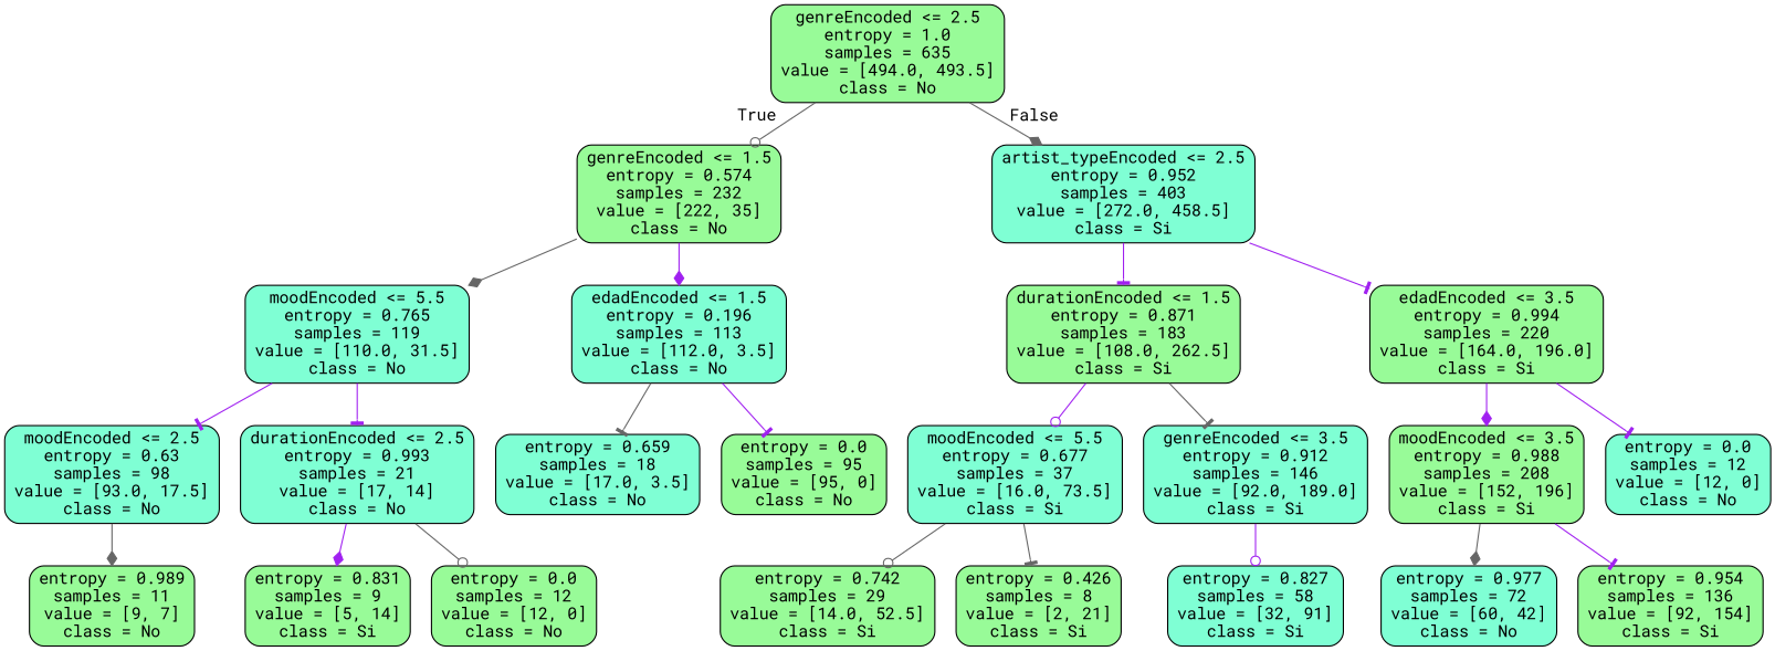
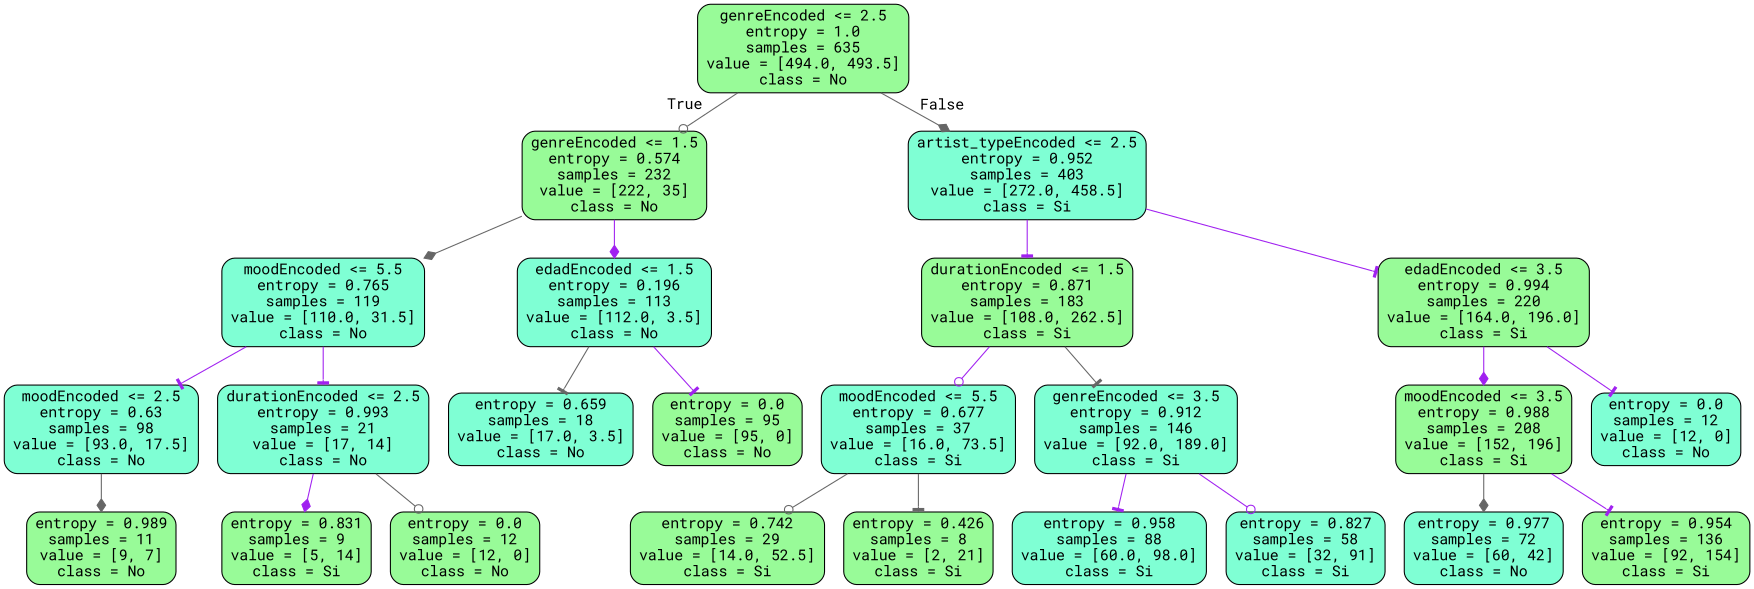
  digraph {
    fontname="Roboto Mono"
    node [color=black fillcolor=palegreen fontname="Roboto Mono" shape=box style="filled, rounded"]
    edge [arrowhead=tee color=purple fontname="Roboto Mono"]
    n1 [label="genreEncoded <= 2.5\nentropy = 1.0\nsamples = 635\nvalue = [494.0, 493.5]\nclass = No"]
    n2 [label="genreEncoded <= 1.5\nentropy = 0.574\nsamples = 232\nvalue = [222, 35]\nclass = No"]
    n3 [fillcolor=aquamarine label="artist_typeEncoded <= 2.5\nentropy = 0.952\nsamples = 403\nvalue = [272.0, 458.5]\nclass = Si"]
    n4 [fillcolor=aquamarine label="moodEncoded <= 5.5\nentropy = 0.765\nsamples = 119\nvalue = [110.0, 31.5]\nclass = No"]
    n5 [fillcolor=aquamarine label="edadEncoded <= 1.5\nentropy = 0.196\nsamples = 113\nvalue = [112.0, 3.5]\nclass = No"]
    n6 [label="durationEncoded <= 1.5\nentropy = 0.871\nsamples = 183\nvalue = [108.0, 262.5]\nclass = Si"]
    n7 [label="edadEncoded <= 3.5\nentropy = 0.994\nsamples = 220\nvalue = [164.0, 196.0]\nclass = Si"]
    n8 [fillcolor=aquamarine label="moodEncoded <= 2.5\nentropy = 0.63\nsamples = 98\nvalue = [93.0, 17.5]\nclass = No"]
    n9 [fillcolor=aquamarine label="durationEncoded <= 2.5\nentropy = 0.993\nsamples = 21\nvalue = [17, 14]\nclass = No"]
    n10 [fillcolor=aquamarine label="entropy = 0.659\nsamples = 18\nvalue = [17.0, 3.5]\nclass = No"]
    n11 [label="entropy = 0.0\nsamples = 95\nvalue = [95, 0]\nclass = No"]
    n12 [label="entropy = 0.989\nsamples = 11\nvalue = [9, 7]\nclass = No"]
    n13 [label="entropy = 0.831\nsamples = 9\nvalue = [5, 14]\nclass = Si"]
    n14 [label="entropy = 0.0\nsamples = 12\nvalue = [12, 0]\nclass = No"]
    n15 [fillcolor=aquamarine label="moodEncoded <= 5.5\nentropy = 0.677\nsamples = 37\nvalue = [16.0, 73.5]\nclass = Si"]
    n16 [fillcolor=aquamarine label="genreEncoded <= 3.5\nentropy = 0.912\nsamples = 146\nvalue = [92.0, 189.0]\nclass = Si"]
    n17 [label="moodEncoded <= 3.5\nentropy = 0.988\nsamples = 208\nvalue = [152, 196]\nclass = Si"]
    n18 [fillcolor=aquamarine label="entropy = 0.0\nsamples = 12\nvalue = [12, 0]\nclass = No"]
    n19 [label="entropy = 0.742\nsamples = 29\nvalue = [14.0, 52.5]\nclass = Si"]
    n20 [label="entropy = 0.426\nsamples = 8\nvalue = [2, 21]\nclass = Si"]
+   n21 [fillcolor=aquamarine label="entropy = 0.958\nsamples = 88\nvalue = [60.0, 98.0]\nclass = Si"]
    n22 [fillcolor=aquamarine label="entropy = 0.827\nsamples = 58\nvalue = [32, 91]\nclass = Si"]
    n23 [fillcolor=aquamarine label="entropy = 0.977\nsamples = 72\nvalue = [60, 42]\nclass = No"]
    n24 [label="entropy = 0.954\nsamples = 136\nvalue = [92, 154]\nclass = Si"]
    n1 -> n2 [arrowhead=odot color=gray40 headlabel=True labelangle=45 labeldistance=2.5]
    n1 -> n3 [arrowhead=diamond color=gray40 headlabel=False labelangle=-45 labeldistance=2.5]
    n2 -> n4 [arrowhead=diamond color=gray40]
    n2 -> n5 [arrowhead=diamond]
    n3 -> n6
    n3 -> n7
    n4 -> n8
    n4 -> n9
    n5 -> n10 [color=gray40]
    n5 -> n11
    n6 -> n15 [arrowhead=odot]
    n6 -> n16 [color=gray40]
    n7 -> n17 [arrowhead=diamond]
    n7 -> n18
    n8 -> n12 [arrowhead=diamond color=gray40]
    n9 -> n13 [arrowhead=diamond]
    n9 -> n14 [arrowhead=odot color=gray40]
    n15 -> n19 [arrowhead=odot color=gray40]
    n15 -> n20 [color=gray40]
+   n16 -> n21
    n16 -> n22 [arrowhead=odot]
    n17 -> n23 [arrowhead=diamond color=gray40]
    n17 -> n24
  }
